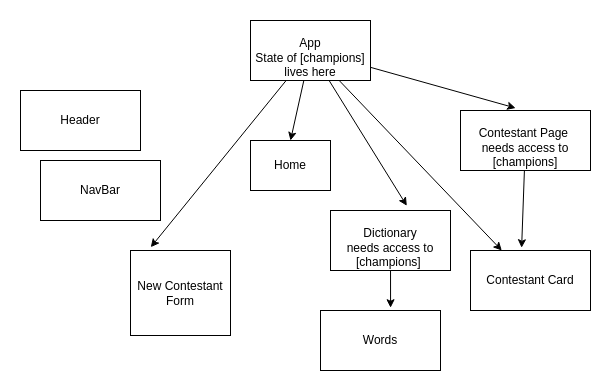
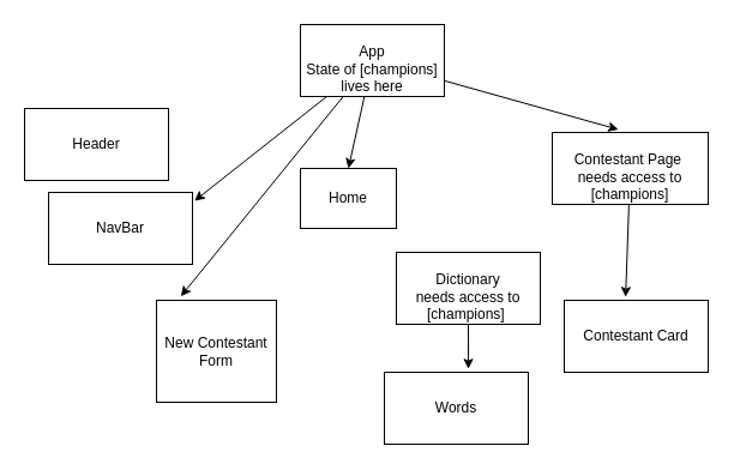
  <mxCell id="0" />
  <mxCell id="1" parent="0" />
  <mxCell id="2" style="edgeStyle=none;html=1;entryX=0.424;entryY=-0.041;entryDx=0;entryDy=0;entryPerimeter=0;" edge="1" parent="1" source="7" target="11"><mxGeometry relative="1" as="geometry" /></mxCell>
- <mxCell id="3" style="edgeStyle=none;html=1;entryX=0.636;entryY=-0.079;entryDx=0;entryDy=0;entryPerimeter=0;" edge="1" parent="1" source="7" target="15"><mxGeometry relative="1" as="geometry" /></mxCell>
  <mxCell id="4" style="edgeStyle=none;html=1;entryX=0.5;entryY=0;entryDx=0;entryDy=0;" edge="1" parent="1" source="7" target="9"><mxGeometry relative="1" as="geometry" /></mxCell>
- <mxCell id="5" style="edgeStyle=none;html=1;" edge="1" parent="1" source="7" target="12"><mxGeometry relative="1" as="geometry" /></mxCell>
+ <mxCell id="5" style="edgeStyle=none;html=1;entryX=1.014;entryY=0.117;entryDx=0;entryDy=0;entryPerimeter=0;" edge="1" parent="1" source="7" target="17"><mxGeometry relative="1" as="geometry" /></mxCell>
  <mxCell id="6" style="edgeStyle=none;html=1;entryX=0.203;entryY=-0.039;entryDx=0;entryDy=0;entryPerimeter=0;" edge="1" parent="1" source="7" target="13"><mxGeometry relative="1" as="geometry" /></mxCell>
  <mxCell id="7" value="&lt;br&gt;App&lt;br&gt;State of [champions] lives here" style="rounded=0;whiteSpace=wrap;html=1;" vertex="1" parent="1"><mxGeometry x="250" y="20" width="120" height="60" as="geometry" /></mxCell>
  <mxCell id="8" value="Header" style="rounded=0;whiteSpace=wrap;html=1;" vertex="1" parent="1"><mxGeometry x="20" y="90" width="120" height="60" as="geometry" /></mxCell>
  <mxCell id="9" value="Home" style="rounded=0;whiteSpace=wrap;html=1;" vertex="1" parent="1"><mxGeometry x="250" y="140" width="80" height="50" as="geometry" /></mxCell>
  <mxCell id="10" style="edgeStyle=none;html=1;entryX=0.426;entryY=-0.046;entryDx=0;entryDy=0;entryPerimeter=0;" edge="1" parent="1" source="11" target="12"><mxGeometry relative="1" as="geometry"><mxPoint x="520" y="210" as="targetPoint" /></mxGeometry></mxCell>
  <mxCell id="11" value="&lt;br&gt;Contestant Page&amp;nbsp;&lt;br&gt;needs access to [champions]" style="rounded=0;whiteSpace=wrap;html=1;" vertex="1" parent="1"><mxGeometry x="460" y="110" width="130" height="60" as="geometry" /></mxCell>
  <mxCell id="12" value="Contestant Card" style="rounded=0;whiteSpace=wrap;html=1;" vertex="1" parent="1"><mxGeometry x="470" y="250" width="120" height="60" as="geometry" /></mxCell>
  <mxCell id="13" value="New Contestant Form" style="rounded=0;whiteSpace=wrap;html=1;" vertex="1" parent="1"><mxGeometry x="130" y="250" width="100" height="85" as="geometry" /></mxCell>
  <mxCell id="14" style="edgeStyle=none;html=1;entryX=0.584;entryY=-0.046;entryDx=0;entryDy=0;entryPerimeter=0;" edge="1" parent="1" source="15" target="16"><mxGeometry relative="1" as="geometry" /></mxCell>
  <mxCell id="15" value="&lt;br&gt;Dictionary&lt;br&gt;needs access to [champions]&amp;nbsp;" style="rounded=0;whiteSpace=wrap;html=1;" vertex="1" parent="1"><mxGeometry x="330" y="210" width="120" height="60" as="geometry" /></mxCell>
  <mxCell id="16" value="Words" style="rounded=0;whiteSpace=wrap;html=1;" vertex="1" parent="1"><mxGeometry x="320" y="310" width="120" height="60" as="geometry" /></mxCell>
  <mxCell id="17" value="NavBar" style="rounded=0;whiteSpace=wrap;html=1;" vertex="1" parent="1"><mxGeometry x="40" y="160" width="120" height="60" as="geometry" /></mxCell>
